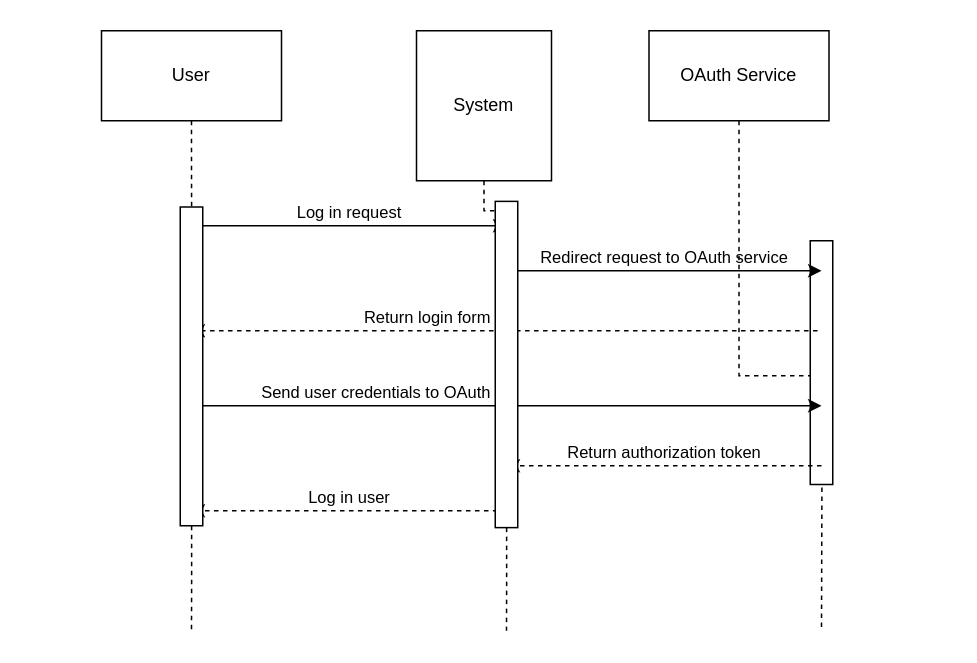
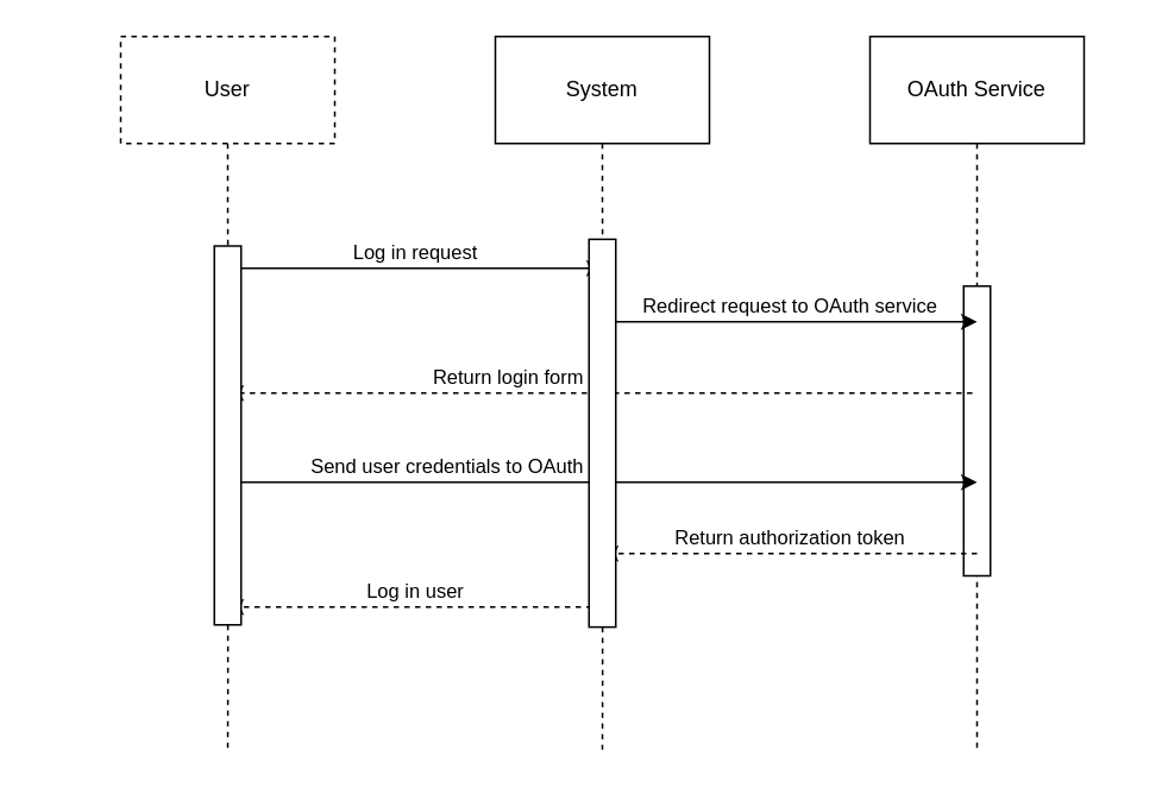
  <mxCell id="0" />
  <mxCell id="1" parent="0" />
  <mxCell id="2" style="edgeStyle=orthogonalEdgeStyle;rounded=0;orthogonalLoop=1;jettySize=auto;html=1;dashed=1;endArrow=none;endFill=0;" parent="1" source="3" edge="1"><mxGeometry relative="1" as="geometry"><mxPoint x="547" y="420" as="targetPoint" /></mxGeometry></mxCell>
- <mxCell id="3" value="OAuth Service" style="rounded=0;whiteSpace=wrap;html=1;fillColor=default;" parent="1" vertex="1"><mxGeometry x="432" y="20" width="120" height="60" as="geometry" /></mxCell>
+ <mxCell id="3" value="OAuth Service" style="rounded=0;whiteSpace=wrap;html=1;fillColor=default;" parent="1" vertex="1"><mxGeometry x="487" y="20" width="120" height="60" as="geometry" /></mxCell>
  <mxCell id="4" value="" style="rounded=0;whiteSpace=wrap;html=1;rotation=-90;fillColor=default;" parent="1" vertex="1"><mxGeometry x="465.75" y="233.75" width="162.5" height="15" as="geometry" /></mxCell>
  <mxCell id="5" style="edgeStyle=orthogonalEdgeStyle;rounded=0;orthogonalLoop=1;jettySize=auto;html=1;dashed=1;endArrow=none;endFill=0;" parent="1" source="16" edge="1"><mxGeometry relative="1" as="geometry"><mxPoint x="127" y="420" as="targetPoint" /></mxGeometry></mxCell>
- <mxCell id="6" value="User" style="rounded=0;whiteSpace=wrap;html=1;fillColor=default;" parent="1" vertex="1"><mxGeometry x="67" y="20" width="120" height="60" as="geometry" /></mxCell>
+ <mxCell id="6" value="User" style="rounded=0;whiteSpace=wrap;html=1;fillColor=default;dashed=1;" parent="1" vertex="1"><mxGeometry x="67" y="20" width="120" height="60" as="geometry" /></mxCell>
  <mxCell id="7" style="edgeStyle=orthogonalEdgeStyle;rounded=0;orthogonalLoop=1;jettySize=auto;html=1;dashed=1;endArrow=none;endFill=0;" parent="1" source="18" edge="1"><mxGeometry relative="1" as="geometry"><mxPoint x="337" y="420" as="targetPoint" /></mxGeometry></mxCell>
- <mxCell id="8" value="System" style="rounded=0;whiteSpace=wrap;html=1;fillColor=default;" parent="1" vertex="1"><mxGeometry x="277" y="20" width="90" height="100" as="geometry" /></mxCell>
+ <mxCell id="8" value="System" style="rounded=0;whiteSpace=wrap;html=1;fillColor=default;" parent="1" vertex="1"><mxGeometry x="277" y="20" width="120" height="60" as="geometry" /></mxCell>
  <mxCell id="9" value="Log in request" style="endArrow=classic;html=1;rounded=0;endFill=1;verticalAlign=bottom;labelBackgroundColor=none;" parent="1" edge="1"><mxGeometry width="50" height="50" relative="1" as="geometry"><mxPoint x="127" y="150" as="sourcePoint" /><mxPoint x="337" y="150" as="targetPoint" /><Array as="points" /></mxGeometry></mxCell>
  <mxCell id="10" value="Redirect request to OAuth service" style="endArrow=classic;html=1;rounded=0;endFill=1;verticalAlign=bottom;labelBackgroundColor=none;" parent="1" edge="1"><mxGeometry width="50" height="50" relative="1" as="geometry"><mxPoint x="337" y="180" as="sourcePoint" /><mxPoint x="547" y="180" as="targetPoint" /></mxGeometry></mxCell>
  <mxCell id="11" value="Return login form&amp;nbsp; &amp;nbsp;" style="endArrow=none;html=1;rounded=0;verticalAlign=bottom;startArrow=classic;startFill=1;labelBackgroundColor=none;dashed=1;align=right;" parent="1" edge="1"><mxGeometry width="50" height="50" relative="1" as="geometry"><mxPoint x="127" y="220" as="sourcePoint" /><mxPoint x="547" y="220" as="targetPoint" /></mxGeometry></mxCell>
  <mxCell id="12" value="Send user credentials to OAuth&amp;nbsp; &amp;nbsp;" style="endArrow=classic;html=1;rounded=0;verticalAlign=bottom;labelBackgroundColor=none;align=right;" parent="1" edge="1"><mxGeometry width="50" height="50" relative="1" as="geometry"><mxPoint x="127" y="270" as="sourcePoint" /><mxPoint x="547" y="270" as="targetPoint" /></mxGeometry></mxCell>
  <mxCell id="13" value="Return authorization token" style="endArrow=classic;html=1;rounded=0;verticalAlign=bottom;labelBackgroundColor=none;dashed=1;" parent="1" edge="1"><mxGeometry width="50" height="50" relative="1" as="geometry"><mxPoint x="547" y="310" as="sourcePoint" /><mxPoint x="337" y="310" as="targetPoint" /></mxGeometry></mxCell>
  <mxCell id="14" value="Log in user" style="endArrow=classic;html=1;rounded=0;verticalAlign=bottom;labelBackgroundColor=none;dashed=1;" parent="1" edge="1"><mxGeometry width="50" height="50" relative="1" as="geometry"><mxPoint x="337" y="340" as="sourcePoint" /><mxPoint x="127" y="340" as="targetPoint" /></mxGeometry></mxCell>
  <mxCell id="15" value="" style="edgeStyle=orthogonalEdgeStyle;rounded=0;orthogonalLoop=1;jettySize=auto;html=1;dashed=1;endArrow=none;endFill=0;" parent="1" source="6" target="16" edge="1"><mxGeometry relative="1" as="geometry"><mxPoint x="127" y="420" as="targetPoint" /><mxPoint x="127" y="80" as="sourcePoint" /></mxGeometry></mxCell>
  <mxCell id="16" value="" style="rounded=0;whiteSpace=wrap;html=1;rotation=-90;fillColor=default;" parent="1" vertex="1"><mxGeometry x="20.75" y="236.25" width="212.5" height="15" as="geometry" /></mxCell>
  <mxCell id="17" value="" style="edgeStyle=orthogonalEdgeStyle;rounded=0;orthogonalLoop=1;jettySize=auto;html=1;dashed=1;endArrow=none;endFill=0;" parent="1" source="8" target="18" edge="1"><mxGeometry relative="1" as="geometry"><mxPoint x="337" y="420" as="targetPoint" /><mxPoint x="337" y="80" as="sourcePoint" /></mxGeometry></mxCell>
  <mxCell id="18" value="" style="rounded=0;whiteSpace=wrap;html=1;rotation=-90;fillColor=default;" parent="1" vertex="1"><mxGeometry x="228.25" y="235" width="217.5" height="15" as="geometry" /></mxCell>
